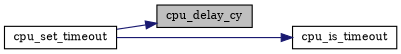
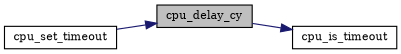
  digraph {
    fontname="DejaVu Serif"
    rankdir=LR
    node [color=black fillcolor=white fontname="DejaVu Serif" fontsize=10 shape=record style=filled]
    edge [color=midnightblue fontname="DejaVu Serif" fontsize=10 labelfontname=FreeSans labelfontsize=10 style=solid]
    n1 [fillcolor=grey75 fontcolor=black height=0.2 label=cpu_delay_cy width=0.4]
    n2 [height=0.2 label=cpu_is_timeout width=0.4]
    n3 [height=0.2 label=cpu_set_timeout width=0.4]
-   n3 -> n2
+   n1 -> n2
    n3 -> n1
  }
